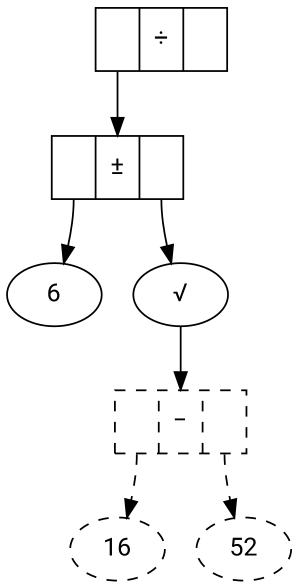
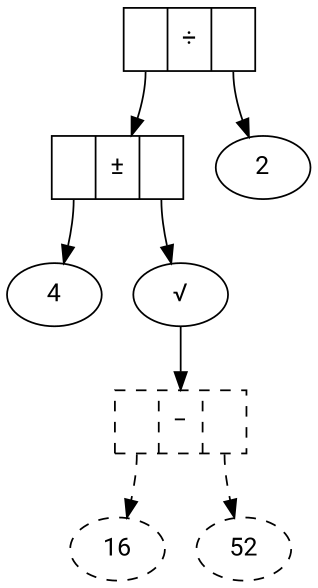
  strict digraph {
    fontname="Roboto Mono"
    node [fontname="Roboto Mono"]
    edge [fontname="Roboto Mono" tailport=1]
    n1 [label="<0>|&plusmn;|<1>" shape=record]
    n2 [label="&radic;"]
-   n3 [label=6]
+   n3 [label=4]
    n4 [label="<0>|&minus;|<1>" shape=record style=dashed]
    n5 [label=52 style=dashed]
    n6 [label=16 style=dashed]
    n7 [label="<0>|&divide;|<1>" shape=record]
+   n8 [label=2]
    n1 -> n2
    n1 -> n3 [tailport=0]
    n2 -> n4
    n4 -> n5 [style=dashed]
    n4 -> n6 [style=dashed tailport=0]
    n7 -> n1 [tailport=0]
+   n7 -> n8
  }
